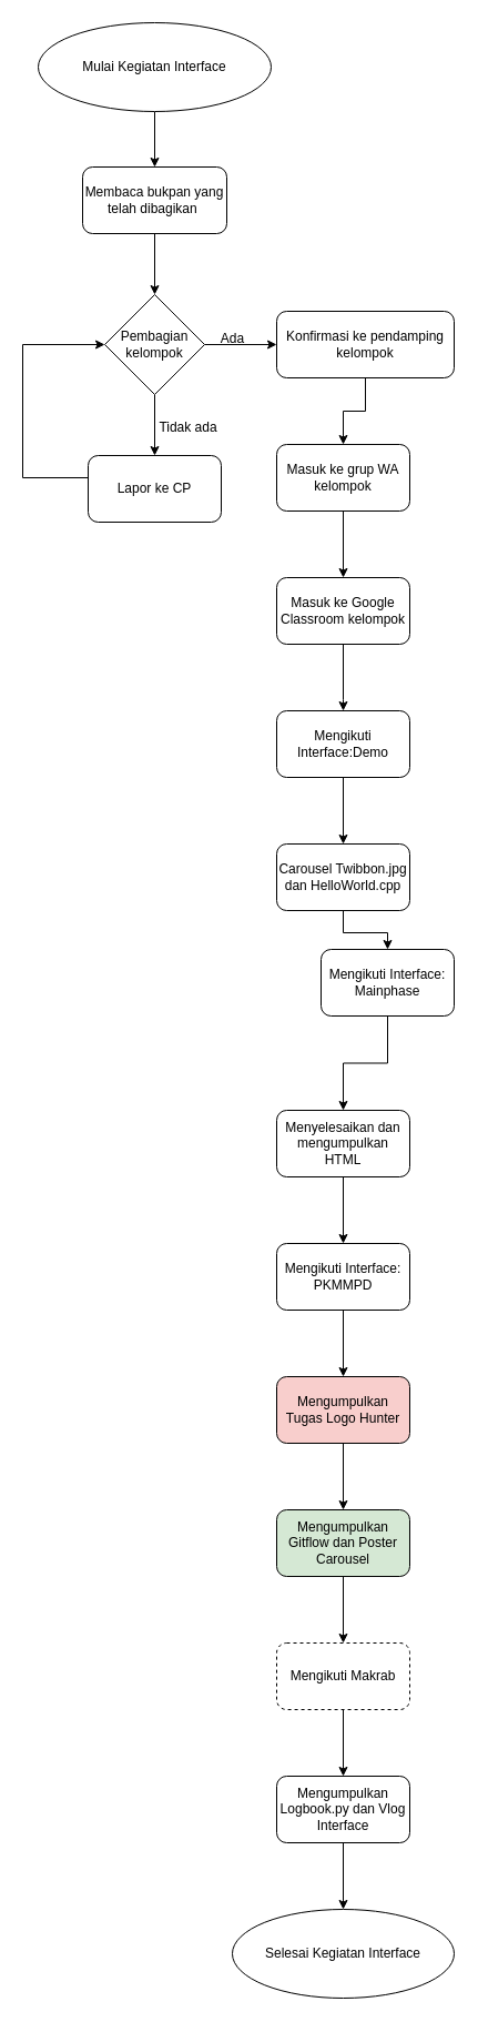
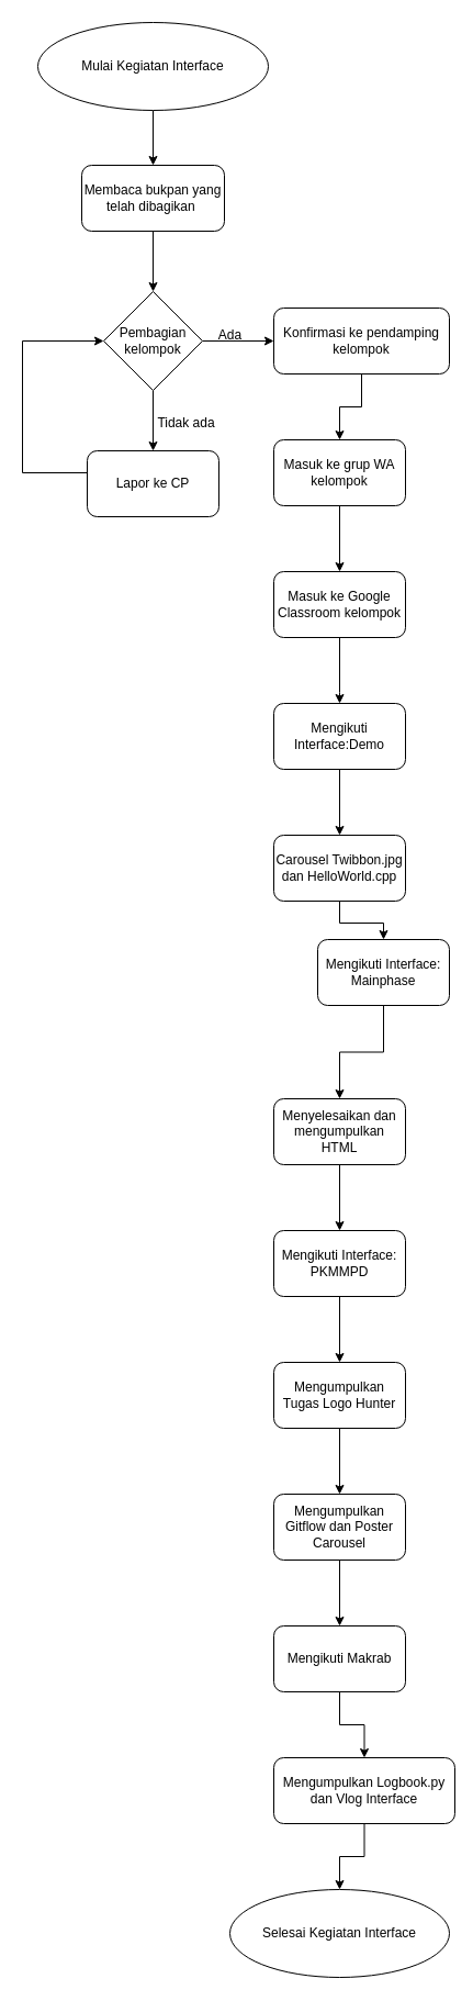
  <mxCell id="0" />
  <mxCell id="1" parent="0" />
  <mxCell id="2" value="" style="edgeStyle=orthogonalEdgeStyle;rounded=0;orthogonalLoop=1;jettySize=auto;html=1;" parent="1" source="3" target="7" edge="1"><mxGeometry relative="1" as="geometry" /></mxCell>
  <mxCell id="3" value="Membaca bukpan yang telah dibagikan&amp;nbsp;" style="rounded=1;whiteSpace=wrap;html=1;" parent="1" vertex="1"><mxGeometry x="74" y="150" width="130" height="60" as="geometry" /></mxCell>
  <mxCell id="4" value="" style="endArrow=classic;html=1;rounded=0;exitX=0.5;exitY=1;exitDx=0;exitDy=0;entryX=0.5;entryY=0;entryDx=0;entryDy=0;strokeColor=default;" parent="1" source="29" target="3" edge="1"><mxGeometry width="50" height="50" relative="1" as="geometry"><mxPoint x="139" y="90" as="sourcePoint" /><mxPoint x="179" y="140" as="targetPoint" /></mxGeometry></mxCell>
  <mxCell id="5" value="" style="edgeStyle=orthogonalEdgeStyle;rounded=0;orthogonalLoop=1;jettySize=auto;html=1;" parent="1" source="7" target="8" edge="1"><mxGeometry relative="1" as="geometry" /></mxCell>
  <mxCell id="6" value="" style="edgeStyle=orthogonalEdgeStyle;rounded=0;orthogonalLoop=1;jettySize=auto;html=1;" parent="1" source="7" target="11" edge="1"><mxGeometry relative="1" as="geometry" /></mxCell>
  <mxCell id="7" value="Pembagian kelompok" style="rhombus;whiteSpace=wrap;html=1;" parent="1" vertex="1"><mxGeometry x="94" y="265" width="90" height="90" as="geometry" /></mxCell>
  <mxCell id="8" value="Lapor ke CP" style="rounded=1;whiteSpace=wrap;html=1;" parent="1" vertex="1"><mxGeometry x="79" y="410" width="120" height="60" as="geometry" /></mxCell>
  <mxCell id="9" value="" style="endArrow=classic;html=1;rounded=0;exitX=0;exitY=0.5;exitDx=0;exitDy=0;edgeStyle=orthogonalEdgeStyle;entryX=0;entryY=0.5;entryDx=0;entryDy=0;" parent="1" source="8" target="7" edge="1"><mxGeometry width="50" height="50" relative="1" as="geometry"><mxPoint x="129" y="320" as="sourcePoint" /><mxPoint x="19" y="300" as="targetPoint" /><Array as="points"><mxPoint x="79" y="430" /><mxPoint x="20" y="430" /><mxPoint x="20" y="310" /></Array></mxGeometry></mxCell>
  <mxCell id="10" value="" style="edgeStyle=orthogonalEdgeStyle;rounded=0;orthogonalLoop=1;jettySize=auto;html=1;" parent="1" source="11" target="13" edge="1"><mxGeometry relative="1" as="geometry" /></mxCell>
  <mxCell id="11" value="Konfirmasi ke pendamping kelompok" style="rounded=1;whiteSpace=wrap;html=1;" parent="1" vertex="1"><mxGeometry x="249" y="280" width="160" height="60" as="geometry" /></mxCell>
  <mxCell id="12" value="" style="edgeStyle=orthogonalEdgeStyle;rounded=0;orthogonalLoop=1;jettySize=auto;html=1;" parent="1" source="13" target="16" edge="1"><mxGeometry relative="1" as="geometry" /></mxCell>
  <mxCell id="13" value="Masuk ke grup WA kelompok" style="rounded=1;whiteSpace=wrap;html=1;" parent="1" vertex="1"><mxGeometry x="249" y="400" width="120" height="60" as="geometry" /></mxCell>
  <mxCell id="14" value="" style="edgeStyle=orthogonalEdgeStyle;rounded=0;orthogonalLoop=1;jettySize=auto;html=1;exitX=0.5;exitY=1;exitDx=0;exitDy=0;entryX=0.5;entryY=0;entryDx=0;entryDy=0;" parent="1" source="30" target="21" edge="1"><mxGeometry relative="1" as="geometry"><mxPoint x="519" y="740" as="sourcePoint" /><mxPoint x="599" y="750" as="targetPoint" /></mxGeometry></mxCell>
  <mxCell id="15" value="" style="edgeStyle=orthogonalEdgeStyle;rounded=0;orthogonalLoop=1;jettySize=auto;html=1;entryX=0.5;entryY=0;entryDx=0;entryDy=0;" edge="1" parent="1" source="16" target="18"><mxGeometry relative="1" as="geometry"><mxPoint x="339" y="610" as="targetPoint" /><Array as="points"><mxPoint x="309" y="630" /><mxPoint x="309" y="630" /></Array></mxGeometry></mxCell>
  <mxCell id="16" value="Masuk ke Google Classroom kelompok" style="rounded=1;whiteSpace=wrap;html=1;" parent="1" vertex="1"><mxGeometry x="249" y="520" width="120" height="60" as="geometry" /></mxCell>
  <mxCell id="17" value="" style="edgeStyle=orthogonalEdgeStyle;rounded=0;orthogonalLoop=1;jettySize=auto;html=1;" edge="1" parent="1" source="18" target="30"><mxGeometry relative="1" as="geometry" /></mxCell>
  <mxCell id="18" value="Mengikuti Interface:Demo" style="rounded=1;whiteSpace=wrap;html=1;" parent="1" vertex="1"><mxGeometry x="249" y="640" width="120" height="60" as="geometry" /></mxCell>
  <mxCell id="19" value="" style="edgeStyle=orthogonalEdgeStyle;rounded=0;orthogonalLoop=1;jettySize=auto;html=1;" edge="1" parent="1" source="21" target="32"><mxGeometry relative="1" as="geometry" /></mxCell>
  <mxCell id="20" style="edgeStyle=orthogonalEdgeStyle;rounded=0;orthogonalLoop=1;jettySize=auto;html=1;exitX=0.5;exitY=1;exitDx=0;exitDy=0;entryX=0.5;entryY=1;entryDx=0;entryDy=0;" edge="1" parent="1" source="32" target="32"><mxGeometry relative="1" as="geometry" /></mxCell>
  <mxCell id="21" value="Mengikuti Interface: Mainphase" style="whiteSpace=wrap;html=1;rounded=1;" vertex="1" parent="1"><mxGeometry x="289" y="855" width="120" height="60" as="geometry" /></mxCell>
  <mxCell id="22" value="Ada" style="text;html=1;align=center;verticalAlign=middle;resizable=0;points=[];autosize=1;strokeColor=none;fillColor=none;" vertex="1" parent="1"><mxGeometry x="189" y="290" width="40" height="30" as="geometry" /></mxCell>
  <mxCell id="23" value="Tidak ada" style="text;html=1;align=center;verticalAlign=middle;resizable=0;points=[];autosize=1;strokeColor=none;fillColor=none;" vertex="1" parent="1"><mxGeometry x="129" y="370" width="80" height="30" as="geometry" /></mxCell>
  <mxCell id="24" value="" style="edgeStyle=orthogonalEdgeStyle;rounded=0;orthogonalLoop=1;jettySize=auto;html=1;" edge="1" parent="1" source="25" target="38"><mxGeometry relative="1" as="geometry" /></mxCell>
  <mxCell id="25" value="Mengikuti Interface: PKMMPD" style="whiteSpace=wrap;html=1;rounded=1;" vertex="1" parent="1"><mxGeometry x="249" y="1120" width="120" height="60" as="geometry" /></mxCell>
  <mxCell id="26" style="edgeStyle=orthogonalEdgeStyle;rounded=0;orthogonalLoop=1;jettySize=auto;html=1;exitX=0.5;exitY=1;exitDx=0;exitDy=0;entryX=0.5;entryY=0;entryDx=0;entryDy=0;" edge="1" parent="1" source="27" target="34"><mxGeometry relative="1" as="geometry" /></mxCell>
- <mxCell id="27" value="Mengikuti Makrab" style="whiteSpace=wrap;html=1;rounded=1;dashed=1;" vertex="1" parent="1"><mxGeometry x="249" y="1480" width="120" height="60" as="geometry" /></mxCell>
+ <mxCell id="27" value="Mengikuti Makrab" style="whiteSpace=wrap;html=1;rounded=1;" vertex="1" parent="1"><mxGeometry x="249" y="1480" width="120" height="60" as="geometry" /></mxCell>
  <mxCell id="28" value="Selesai Kegiatan Interface" style="ellipse;whiteSpace=wrap;html=1;rounded=1;" vertex="1" parent="1"><mxGeometry x="209" y="1720" width="200" height="80" as="geometry" /></mxCell>
  <mxCell id="29" value="Mulai Kegiatan Interface" style="ellipse;whiteSpace=wrap;html=1;" vertex="1" parent="1"><mxGeometry x="34" width="210" height="80" as="geometry" y="20" /></mxCell>
  <mxCell id="30" value="Carousel Twibbon.jpg dan HelloWorld.cpp" style="whiteSpace=wrap;html=1;rounded=1;" vertex="1" parent="1"><mxGeometry x="249" y="760" width="120" height="60" as="geometry" /></mxCell>
  <mxCell id="31" style="edgeStyle=orthogonalEdgeStyle;rounded=0;orthogonalLoop=1;jettySize=auto;html=1;exitX=0.5;exitY=1;exitDx=0;exitDy=0;entryX=0.5;entryY=0;entryDx=0;entryDy=0;" edge="1" parent="1" source="32" target="25"><mxGeometry relative="1" as="geometry" /></mxCell>
  <mxCell id="32" value="Menyelesaikan dan mengumpulkan HTML" style="whiteSpace=wrap;html=1;rounded=1;" vertex="1" parent="1"><mxGeometry x="249" y="1000" width="120" height="60" as="geometry" /></mxCell>
  <mxCell id="33" value="" style="edgeStyle=orthogonalEdgeStyle;rounded=0;orthogonalLoop=1;jettySize=auto;html=1;" edge="1" parent="1" source="34" target="28"><mxGeometry relative="1" as="geometry" /></mxCell>
- <mxCell id="34" value="Mengumpulkan Logbook.py dan Vlog Interface" style="whiteSpace=wrap;html=1;rounded=1;" vertex="1" parent="1"><mxGeometry x="249" y="1600" width="120" height="60" as="geometry" /></mxCell>
- <mxCell id="35" value="Mengumpulkan Gitflow dan Poster Carousel" style="whiteSpace=wrap;html=1;rounded=1;fillColor=#d5e8d4;" vertex="1" parent="1"><mxGeometry x="249" y="1360" width="120" height="60" as="geometry" /></mxCell>
+ <mxCell id="34" value="Mengumpulkan Logbook.py dan Vlog Interface" style="whiteSpace=wrap;html=1;rounded=1;" vertex="1" parent="1"><mxGeometry x="249" y="1600" width="165" height="60" as="geometry" /></mxCell>
+ <mxCell id="35" value="Mengumpulkan Gitflow dan Poster Carousel" style="whiteSpace=wrap;html=1;rounded=1;" vertex="1" parent="1"><mxGeometry x="249" y="1360" width="120" height="60" as="geometry" /></mxCell>
  <mxCell id="36" value="" style="endArrow=classic;html=1;rounded=0;entryX=0.5;entryY=0;entryDx=0;entryDy=0;exitX=0.5;exitY=1;exitDx=0;exitDy=0;" edge="1" parent="1" source="35" target="27"><mxGeometry width="50" height="50" relative="1" as="geometry"><mxPoint x="309" y="1190" as="sourcePoint" /><mxPoint x="349" y="1140" as="targetPoint" /></mxGeometry></mxCell>
  <mxCell id="37" style="edgeStyle=orthogonalEdgeStyle;rounded=0;orthogonalLoop=1;jettySize=auto;html=1;exitX=0.5;exitY=1;exitDx=0;exitDy=0;entryX=0.5;entryY=0;entryDx=0;entryDy=0;" edge="1" parent="1" source="38" target="35"><mxGeometry relative="1" as="geometry" /></mxCell>
- <mxCell id="38" value="Mengumpulkan Tugas Logo Hunter" style="whiteSpace=wrap;html=1;rounded=1;fillColor=#f8cecc;" vertex="1" parent="1"><mxGeometry x="249" y="1240" width="120" height="60" as="geometry" /></mxCell>
+ <mxCell id="38" value="Mengumpulkan Tugas Logo Hunter" style="whiteSpace=wrap;html=1;rounded=1;" vertex="1" parent="1"><mxGeometry x="249" y="1240" width="120" height="60" as="geometry" /></mxCell>
